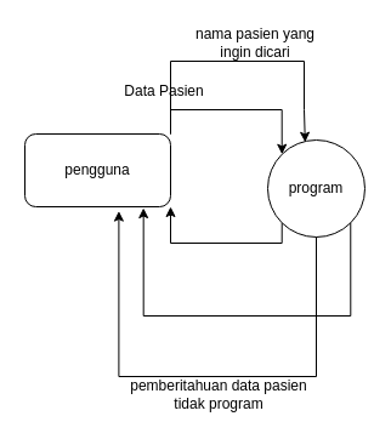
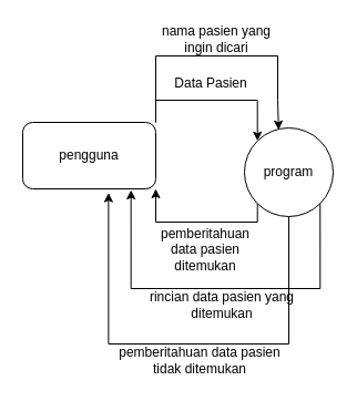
  <mxCell id="0" />
  <mxCell id="1" parent="0" />
  <mxCell id="2" style="edgeStyle=orthogonalEdgeStyle;rounded=0;orthogonalLoop=1;jettySize=auto;html=1;exitX=1;exitY=0;exitDx=0;exitDy=0;entryX=0;entryY=0;entryDx=0;entryDy=0;" edge="1" parent="1" source="3" target="5"><mxGeometry relative="1" as="geometry"><Array as="points"><mxPoint x="140" y="90" /><mxPoint x="232" y="90" /></Array></mxGeometry></mxCell>
  <mxCell id="3" value="pengguna" style="whiteSpace=wrap;html=1;rounded=1;" vertex="1" parent="1"><mxGeometry x="20" y="110" width="120" height="60" as="geometry" /></mxCell>
  <mxCell id="4" style="edgeStyle=orthogonalEdgeStyle;rounded=0;orthogonalLoop=1;jettySize=auto;html=1;exitX=0;exitY=1;exitDx=0;exitDy=0;entryX=1;entryY=1;entryDx=0;entryDy=0;" edge="1" parent="1" source="5" target="3"><mxGeometry relative="1" as="geometry"><Array as="points"><mxPoint x="232" y="200" /><mxPoint x="140" y="200" /></Array></mxGeometry></mxCell>
  <mxCell id="5" value="program" style="ellipse;whiteSpace=wrap;html=1;aspect=fixed;" vertex="1" parent="1"><mxGeometry x="220" y="115" width="80" height="80" as="geometry" /></mxCell>
- <mxCell id="6" value="Data Pasien" style="text;html=1;align=center;verticalAlign=middle;whiteSpace=wrap;rounded=0;" vertex="1" parent="1"><mxGeometry x="100" y="60" width="70" height="30" as="geometry" /></mxCell>
+ <mxCell id="6" value="Data Pasien" style="text;html=1;align=center;verticalAlign=middle;whiteSpace=wrap;rounded=0;" vertex="1" parent="1"><mxGeometry x="155" y="60" width="70" height="30" as="geometry" /></mxCell>
  <mxCell id="7" style="edgeStyle=orthogonalEdgeStyle;rounded=0;orthogonalLoop=1;jettySize=auto;html=1;exitX=1;exitY=0;exitDx=0;exitDy=0;entryX=0.385;entryY=0.022;entryDx=0;entryDy=0;entryPerimeter=0;" edge="1" parent="1" source="3" target="5"><mxGeometry relative="1" as="geometry"><Array as="points"><mxPoint x="140" y="50" /><mxPoint x="250" y="50" /><mxPoint x="250" y="90" /><mxPoint x="251" y="90" /></Array></mxGeometry></mxCell>
- <mxCell id="8" value="nama pasien yang ingin dicari" style="text;html=1;align=center;verticalAlign=middle;whiteSpace=wrap;rounded=0;" vertex="1" parent="1"><mxGeometry x="155" y="20" width="110" height="30" as="geometry" /></mxCell>
+ <mxCell id="8" value="nama pasien yang ingin dicari" style="text;html=1;align=center;verticalAlign=middle;whiteSpace=wrap;rounded=0;" vertex="1" parent="1"><mxGeometry x="140" y="20" width="110" height="30" as="geometry" /></mxCell>
+ <mxCell id="9" value="pemberitahuan data pasien ditemukan" style="text;html=1;align=center;verticalAlign=middle;whiteSpace=wrap;rounded=0;" vertex="1" parent="1"><mxGeometry x="140" y="210" width="90" height="30" as="geometry" /></mxCell>
  <mxCell id="10" style="edgeStyle=orthogonalEdgeStyle;rounded=0;orthogonalLoop=1;jettySize=auto;html=1;exitX=1;exitY=1;exitDx=0;exitDy=0;entryX=0.814;entryY=1.017;entryDx=0;entryDy=0;entryPerimeter=0;" edge="1" parent="1" source="5" target="3"><mxGeometry relative="1" as="geometry"><Array as="points"><mxPoint x="288" y="260" /><mxPoint x="118" y="260" /></Array></mxGeometry></mxCell>
+ <mxCell id="11" value="rincian data pasien yang ditemukan" style="text;html=1;align=center;verticalAlign=middle;whiteSpace=wrap;rounded=0;" vertex="1" parent="1"><mxGeometry x="120" y="260" width="160" height="30" as="geometry" /></mxCell>
  <mxCell id="12" style="edgeStyle=orthogonalEdgeStyle;rounded=0;orthogonalLoop=1;jettySize=auto;html=1;entryX=0.645;entryY=1.06;entryDx=0;entryDy=0;entryPerimeter=0;" edge="1" parent="1" source="5" target="3"><mxGeometry relative="1" as="geometry"><Array as="points"><mxPoint x="260" y="310" /><mxPoint x="97" y="310" /></Array></mxGeometry></mxCell>
- <mxCell id="13" value="pemberitahuan data pasien tidak program" style="text;html=1;align=center;verticalAlign=middle;whiteSpace=wrap;rounded=0;" vertex="1" parent="1"><mxGeometry x="100" y="310" width="160" height="30" as="geometry" /></mxCell>
+ <mxCell id="13" value="pemberitahuan data pasien tidak ditemukan" style="text;html=1;align=center;verticalAlign=middle;whiteSpace=wrap;rounded=0;" vertex="1" parent="1"><mxGeometry x="100" y="310" width="160" height="30" as="geometry" /></mxCell>
